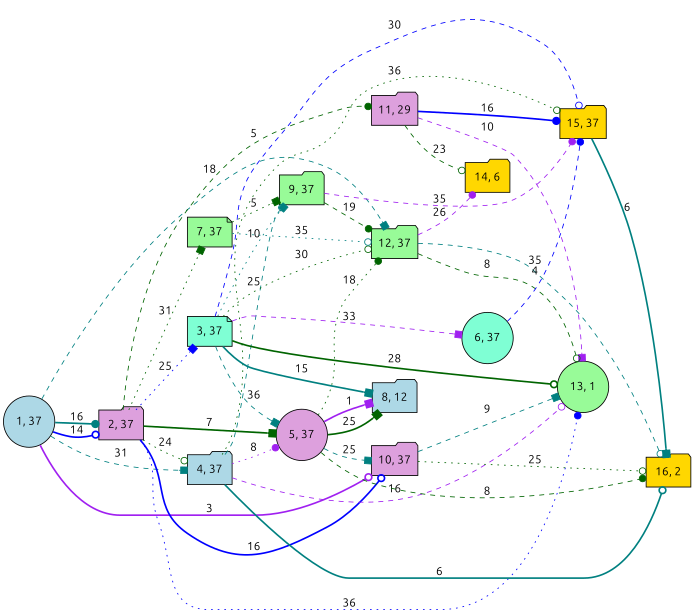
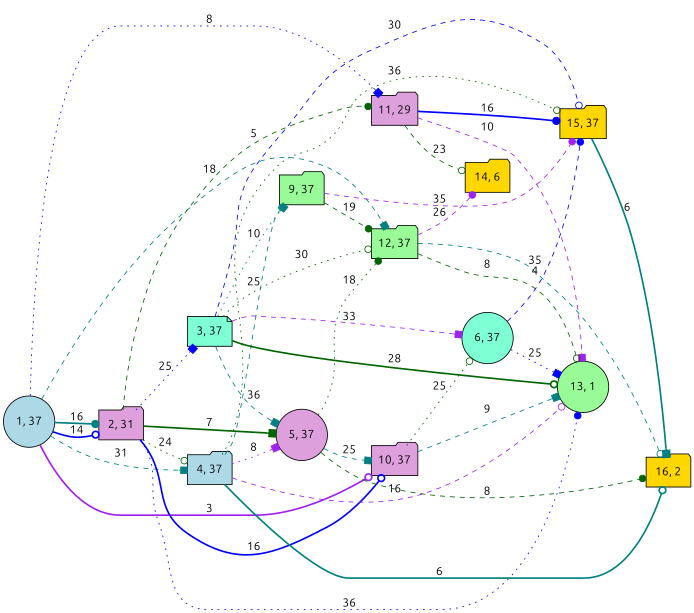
  digraph {
    fontname=Ubuntu
    rankdir=LR
    node [fillcolor=plum fontname=Ubuntu shape=folder style=filled]
    edge [arrowhead=box color=darkgreen fontname=Ubuntu style=dashed]
    n1 [fillcolor=lightblue label="1, 37" shape=circle]
-   n2 [label="2, 37"]
+   n2 [label="2, 31"]
    n3 [fillcolor=lightblue label="4, 37"]
    n4 [label="10, 37"]
    n5 [label="11, 29"]
    n6 [fillcolor=palegreen label="12, 37"]
    n7 [fillcolor=aquamarine label="3, 37" shape=note]
    n8 [label="5, 37" shape=circle]
-   n9 [fillcolor=palegreen label="7, 37" shape=note]
    n10 [fillcolor=palegreen label="13, 1" shape=circle]
    n11 [fillcolor=palegreen label="9, 37"]
    n12 [fillcolor=gold label="15, 37"]
    n13 [fillcolor=gold label="16, 2"]
    n14 [fillcolor=gold label="14, 6"]
    n15 [fillcolor=aquamarine label="6, 37" shape=circle]
-   n16 [fillcolor=lightblue label="8, 12"]
    n1 -> n2 [arrowhead=odot color=blue label=14 style=bold]
    n1 -> n2 [arrowhead=dot color=teal label=16 style=bold]
    n1 -> n3 [color=teal label=31]
    n1 -> n4 [arrowhead=odot color=purple label=3 style=bold]
+   n1 -> n5 [color=blue label=8 style=dotted]
    n1 -> n6 [color=teal label=18]
    n2 -> n3 [arrowhead=odot label=24 style=dotted]
    n2 -> n4 [arrowhead=odot color=blue label=16 style=bold]
    n2 -> n5 [arrowhead=dot label=5]
    n2 -> n7 [color=blue label=25 style=dotted]
    n2 -> n8 [label=7 style=bold]
-   n2 -> n9 [label=31 style=dotted]
    n2 -> n10 [arrowhead=dot color=blue label=36 style=dotted]
-   n3 -> n8 [arrowhead=dot color=purple label=8 style=dotted]
+   n3 -> n8 [color=purple label=8 style=dotted]
    n3 -> n10 [arrowhead=odot color=purple label=16]
    n3 -> n11 [arrowhead=odot color=teal label=25]
    n3 -> n12 [arrowhead=odot label=36 style=dotted]
    n3 -> n13 [arrowhead=odot color=teal label=6 style=bold]
    n4 -> n10 [color=teal label=9]
-   n4 -> n13 [arrowhead=odot label=25 style=dotted]
+   n4 -> n15 [arrowhead=odot label=25 style=dotted]
    n5 -> n10 [color=purple label=10]
    n5 -> n12 [arrowhead=dot color=blue label=16 style=bold]
    n5 -> n14 [arrowhead=odot label=23]
    n6 -> n10 [arrowhead=odot label=8]
    n6 -> n13 [arrowhead=odot color=teal label=35]
    n6 -> n14 [arrowhead=dot color=purple label=26]
    n7 -> n6 [arrowhead=odot label=30 style=dotted]
    n7 -> n8 [color=teal label=36]
    n7 -> n10 [arrowhead=odot label=28 style=bold]
    n7 -> n11 [color=teal label=10 style=dotted]
    n7 -> n12 [arrowhead=odot color=blue label=30]
    n7 -> n15 [color=purple label=33]
-   n7 -> n16 [color=teal label=15 style=bold]
    n8 -> n4 [color=teal label=25]
    n8 -> n6 [arrowhead=dot label=18 style=dotted]
    n8 -> n13 [arrowhead=dot label=8]
-   n8 -> n16 [color=purple label=1 style=bold]
-   n8 -> n16 [label=25 style=bold]
-   n9 -> n6 [arrowhead=odot color=teal label=35 style=dotted]
-   n9 -> n11 [label=5 style=dotted]
    n11 -> n6 [arrowhead=dot label=19]
    n11 -> n12 [arrowhead=dot color=purple label=35]
    n12 -> n13 [color=teal label=6 style=bold]
+   n15 -> n10 [color=blue label=25 style=dotted]
    n15 -> n12 [arrowhead=dot color=blue label=4]
  }
